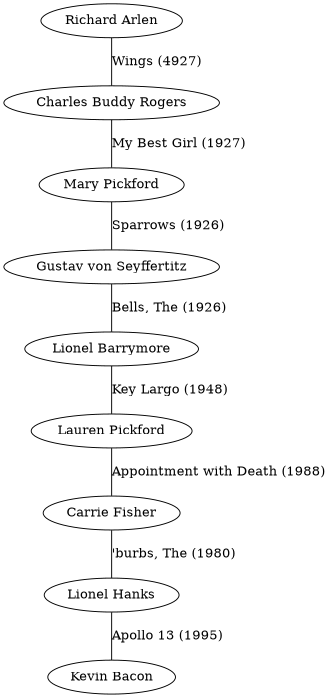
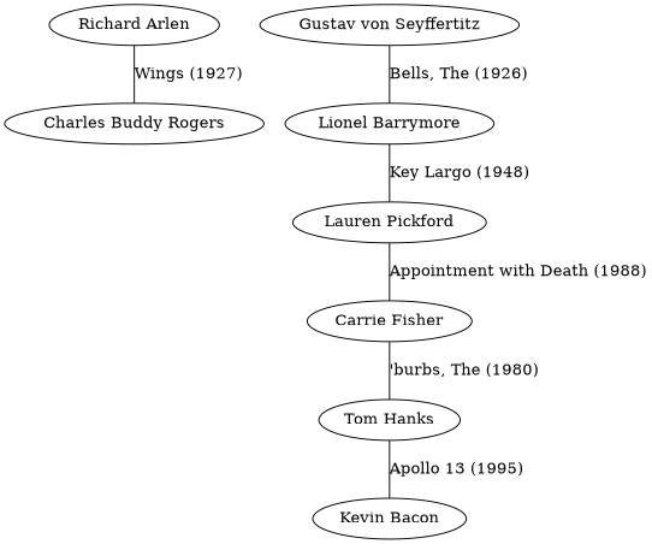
  graph {
    "Richard Arlen"
    "Charles Buddy Rogers"
-   "Mary Pickford"
    "Gustav von Seyffertitz"
    "Lionel Barrymore"
    n6 [label="Lauren Pickford"]
    "Carrie Fisher"
-   "Tom Hanks" [label="Lionel Hanks"]
+   "Tom Hanks"
    "Kevin Bacon"
-   "Richard Arlen" -- "Charles Buddy Rogers" [label="Wings (4927)"]
-   "Charles Buddy Rogers" -- "Mary Pickford" [label="My Best Girl (1927)"]
-   "Mary Pickford" -- "Gustav von Seyffertitz" [label="Sparrows (1926)"]
+   "Richard Arlen" -- "Charles Buddy Rogers" [label="Wings (1927)"]
    "Gustav von Seyffertitz" -- "Lionel Barrymore" [label="Bells, The (1926)"]
    "Lionel Barrymore" -- n6 [label="Key Largo (1948)"]
    n6 -- "Carrie Fisher" [label="Appointment with Death (1988)"]
    "Carrie Fisher" -- "Tom Hanks" [label="'burbs, The (1980)"]
    "Tom Hanks" -- "Kevin Bacon" [label="Apollo 13 (1995)"]
  }
